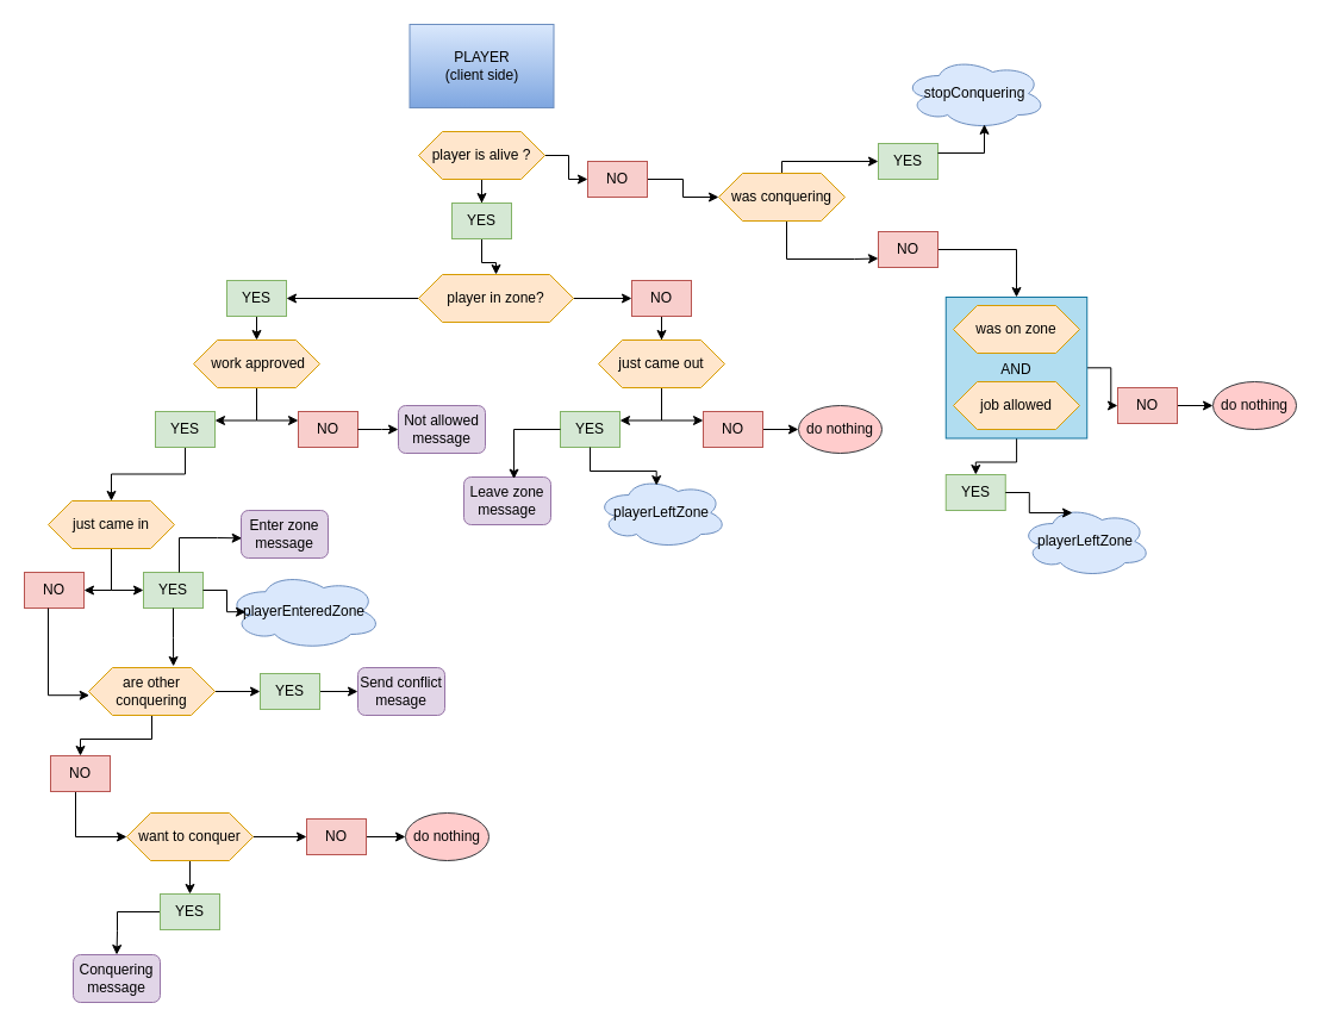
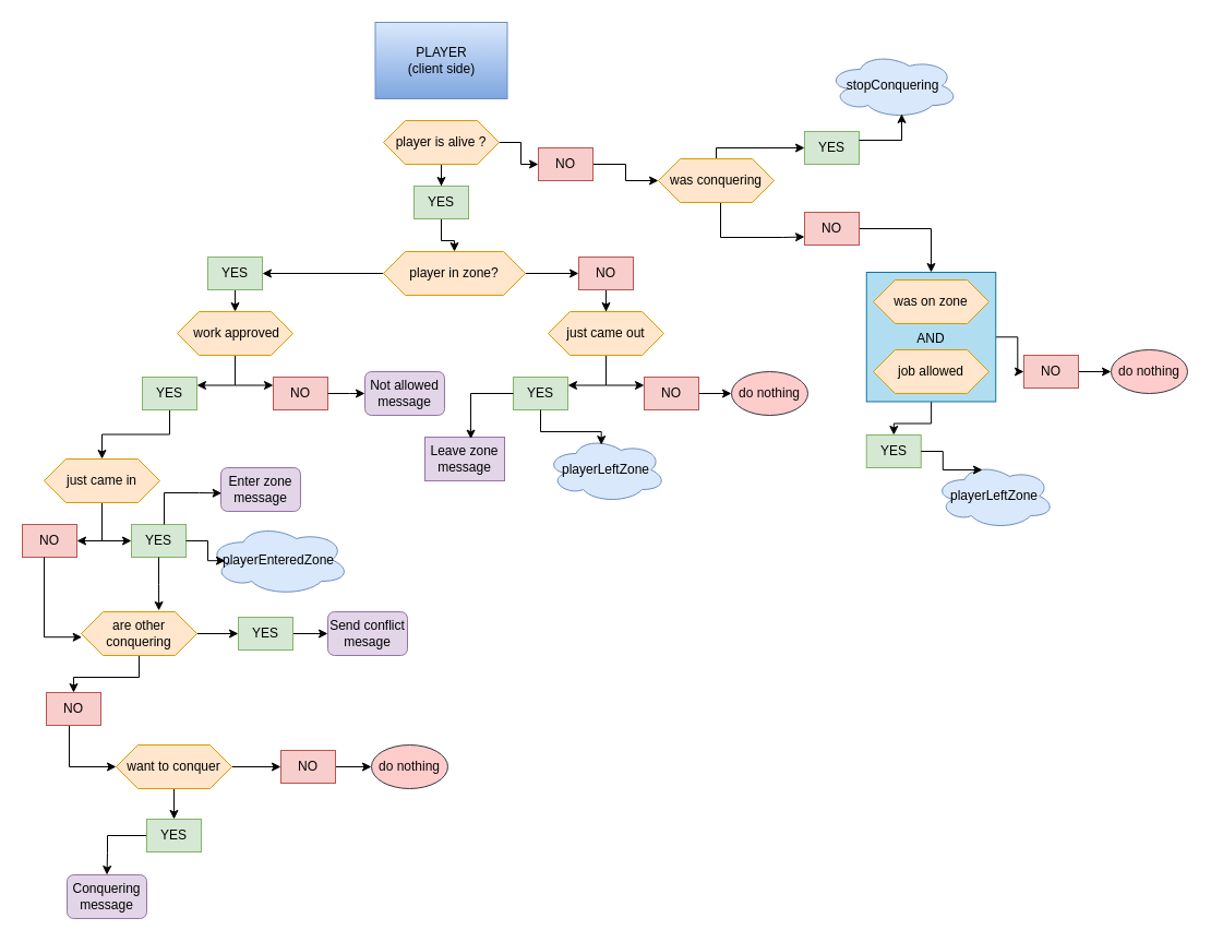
  <mxCell id="0" />
  <mxCell id="1" parent="0" />
  <mxCell id="2" style="edgeStyle=orthogonalEdgeStyle;rounded=0;orthogonalLoop=1;jettySize=auto;html=1;entryX=0;entryY=0.5;entryDx=0;entryDy=0;" edge="1" parent="1" source="4" target="81"><mxGeometry relative="1" as="geometry" /></mxCell>
  <mxCell id="3" style="edgeStyle=orthogonalEdgeStyle;rounded=0;orthogonalLoop=1;jettySize=auto;html=1;" edge="1" parent="1" source="4" target="33"><mxGeometry relative="1" as="geometry" /></mxCell>
  <mxCell id="4" value="" style="whiteSpace=wrap;html=1;aspect=fixed;fillColor=#b1ddf0;strokeColor=#10739e;" vertex="1" parent="1"><mxGeometry x="793.75" y="249" width="118.5" height="118.5" as="geometry" /></mxCell>
  <mxCell id="5" value="PLAYER&lt;div&gt;(client side)&lt;/div&gt;" style="rounded=0;whiteSpace=wrap;html=1;fillColor=#dae8fc;strokeColor=#6c8ebf;gradientColor=#7ea6e0;" vertex="1" parent="1"><mxGeometry x="343.5" width="121" height="70" as="geometry" y="20" /></mxCell>
  <mxCell id="6" style="edgeStyle=orthogonalEdgeStyle;rounded=0;orthogonalLoop=1;jettySize=auto;html=1;entryX=1;entryY=0.5;entryDx=0;entryDy=0;" edge="1" parent="1" source="8" target="10"><mxGeometry relative="1" as="geometry" /></mxCell>
  <mxCell id="7" style="edgeStyle=orthogonalEdgeStyle;rounded=0;orthogonalLoop=1;jettySize=auto;html=1;entryX=0;entryY=0.5;entryDx=0;entryDy=0;" edge="1" parent="1" source="8" target="12"><mxGeometry relative="1" as="geometry" /></mxCell>
  <mxCell id="8" value="player in zone?" style="shape=hexagon;perimeter=hexagonPerimeter2;whiteSpace=wrap;html=1;fixedSize=1;fillColor=#ffe6cc;strokeColor=#d79b00;" vertex="1" parent="1"><mxGeometry x="351" y="230" width="130" height="40" as="geometry" /></mxCell>
  <mxCell id="9" style="edgeStyle=orthogonalEdgeStyle;rounded=0;orthogonalLoop=1;jettySize=auto;html=1;entryX=0.5;entryY=0;entryDx=0;entryDy=0;" edge="1" parent="1" source="10"><mxGeometry relative="1" as="geometry"><mxPoint x="215" y="285" as="targetPoint" /></mxGeometry></mxCell>
  <mxCell id="10" value="YES" style="rounded=0;whiteSpace=wrap;html=1;fillColor=#d5e8d4;strokeColor=#82b366;" vertex="1" parent="1"><mxGeometry x="190" y="235" width="50" height="30" as="geometry" /></mxCell>
  <mxCell id="11" style="edgeStyle=orthogonalEdgeStyle;rounded=0;orthogonalLoop=1;jettySize=auto;html=1;entryX=0.5;entryY=0;entryDx=0;entryDy=0;" edge="1" parent="1" source="12" target="16"><mxGeometry relative="1" as="geometry" /></mxCell>
  <mxCell id="12" value="NO" style="rounded=0;whiteSpace=wrap;html=1;fillColor=#f8cecc;strokeColor=#b85450;" vertex="1" parent="1"><mxGeometry x="530" y="235" width="50" height="30" as="geometry" /></mxCell>
  <mxCell id="13" value="playerLeftZone" style="ellipse;shape=cloud;whiteSpace=wrap;html=1;fillColor=#dae8fc;strokeColor=#6c8ebf;" vertex="1" parent="1"><mxGeometry x="856" y="424" width="110" height="60" as="geometry" /></mxCell>
  <mxCell id="14" style="edgeStyle=orthogonalEdgeStyle;rounded=0;orthogonalLoop=1;jettySize=auto;html=1;entryX=0;entryY=0.25;entryDx=0;entryDy=0;" edge="1" parent="1" source="16" target="18"><mxGeometry relative="1" as="geometry" /></mxCell>
  <mxCell id="15" style="edgeStyle=orthogonalEdgeStyle;rounded=0;orthogonalLoop=1;jettySize=auto;html=1;entryX=1;entryY=0.25;entryDx=0;entryDy=0;" edge="1" parent="1" source="16" target="19"><mxGeometry relative="1" as="geometry" /></mxCell>
  <mxCell id="16" value="just came out" style="shape=hexagon;perimeter=hexagonPerimeter2;whiteSpace=wrap;html=1;fixedSize=1;fillColor=#ffe6cc;strokeColor=#d79b00;" vertex="1" parent="1"><mxGeometry x="502" y="285" width="106" height="40" as="geometry" /></mxCell>
  <mxCell id="17" style="edgeStyle=orthogonalEdgeStyle;rounded=0;orthogonalLoop=1;jettySize=auto;html=1;" edge="1" parent="1" source="18" target="26"><mxGeometry relative="1" as="geometry" /></mxCell>
  <mxCell id="18" value="NO" style="rounded=0;whiteSpace=wrap;html=1;fillColor=#f8cecc;strokeColor=#b85450;" vertex="1" parent="1"><mxGeometry x="590" y="345" width="50" height="30" as="geometry" /></mxCell>
  <mxCell id="19" value="YES" style="rounded=0;whiteSpace=wrap;html=1;fillColor=#d5e8d4;strokeColor=#82b366;" vertex="1" parent="1"><mxGeometry x="470" y="345" width="50" height="30" as="geometry" /></mxCell>
  <mxCell id="20" style="edgeStyle=orthogonalEdgeStyle;rounded=0;orthogonalLoop=1;jettySize=auto;html=1;entryX=0;entryY=0.25;entryDx=0;entryDy=0;" edge="1" parent="1" source="22" target="23"><mxGeometry relative="1" as="geometry" /></mxCell>
  <mxCell id="21" style="edgeStyle=orthogonalEdgeStyle;rounded=0;orthogonalLoop=1;jettySize=auto;html=1;entryX=1;entryY=0.25;entryDx=0;entryDy=0;" edge="1" parent="1" source="22" target="25"><mxGeometry relative="1" as="geometry" /></mxCell>
  <mxCell id="22" value="&amp;nbsp;work approved" style="shape=hexagon;perimeter=hexagonPerimeter2;whiteSpace=wrap;html=1;fixedSize=1;fillColor=#ffe6cc;strokeColor=#d79b00;" vertex="1" parent="1"><mxGeometry x="162" y="285" width="106" height="40" as="geometry" /></mxCell>
  <mxCell id="23" value="NO" style="rounded=0;whiteSpace=wrap;html=1;fillColor=#f8cecc;strokeColor=#b85450;" vertex="1" parent="1"><mxGeometry x="250" y="345" width="50" height="30" as="geometry" /></mxCell>
  <mxCell id="24" style="edgeStyle=orthogonalEdgeStyle;rounded=0;orthogonalLoop=1;jettySize=auto;html=1;entryX=0.5;entryY=0;entryDx=0;entryDy=0;" edge="1" parent="1" source="25" target="37"><mxGeometry relative="1" as="geometry" /></mxCell>
  <mxCell id="25" value="YES" style="rounded=0;whiteSpace=wrap;html=1;fillColor=#d5e8d4;strokeColor=#82b366;" vertex="1" parent="1"><mxGeometry x="130" y="345" width="50" height="30" as="geometry" /></mxCell>
  <mxCell id="26" value="&lt;font color=&quot;#080808&quot;&gt;do nothing&lt;/font&gt;" style="ellipse;whiteSpace=wrap;html=1;fillColor=#ffcccc;strokeColor=#36393d;fillStyle=solid;" vertex="1" parent="1"><mxGeometry x="670" y="340" width="70" height="40" as="geometry" /></mxCell>
  <mxCell id="27" style="edgeStyle=orthogonalEdgeStyle;rounded=0;orthogonalLoop=1;jettySize=auto;html=1;" edge="1" parent="1" source="29" target="31"><mxGeometry relative="1" as="geometry" /></mxCell>
  <mxCell id="28" style="edgeStyle=orthogonalEdgeStyle;rounded=0;orthogonalLoop=1;jettySize=auto;html=1;entryX=0;entryY=0.5;entryDx=0;entryDy=0;" edge="1" parent="1" source="29" target="72"><mxGeometry relative="1" as="geometry" /></mxCell>
  <mxCell id="29" value="player is alive ?" style="shape=hexagon;perimeter=hexagonPerimeter2;whiteSpace=wrap;html=1;fixedSize=1;fillColor=#ffe6cc;strokeColor=#d79b00;" vertex="1" parent="1"><mxGeometry x="351" y="110" width="106" height="40" as="geometry" /></mxCell>
  <mxCell id="30" style="edgeStyle=orthogonalEdgeStyle;rounded=0;orthogonalLoop=1;jettySize=auto;html=1;entryX=0.5;entryY=0;entryDx=0;entryDy=0;" edge="1" parent="1" source="31" target="8"><mxGeometry relative="1" as="geometry" /></mxCell>
  <mxCell id="31" value="YES" style="rounded=0;whiteSpace=wrap;html=1;fillColor=#d5e8d4;strokeColor=#82b366;" vertex="1" parent="1"><mxGeometry x="379" y="170" width="50" height="30" as="geometry" /></mxCell>
  <mxCell id="32" value="was on zone" style="shape=hexagon;perimeter=hexagonPerimeter2;whiteSpace=wrap;html=1;fixedSize=1;fillColor=#ffe6cc;strokeColor=#d79b00;" vertex="1" parent="1"><mxGeometry x="800" y="256" width="106" height="40" as="geometry" /></mxCell>
  <mxCell id="33" value="YES" style="rounded=0;whiteSpace=wrap;html=1;fillColor=#d5e8d4;strokeColor=#82b366;" vertex="1" parent="1"><mxGeometry x="793.75" y="398" width="50" height="30" as="geometry" /></mxCell>
  <mxCell id="34" value="playerLeftZone" style="ellipse;shape=cloud;whiteSpace=wrap;html=1;fillColor=#dae8fc;strokeColor=#6c8ebf;" vertex="1" parent="1"><mxGeometry x="500" y="400" width="110" height="60" as="geometry" /></mxCell>
  <mxCell id="35" style="edgeStyle=orthogonalEdgeStyle;rounded=0;orthogonalLoop=1;jettySize=auto;html=1;entryX=0;entryY=0.5;entryDx=0;entryDy=0;" edge="1" parent="1" source="37" target="39"><mxGeometry relative="1" as="geometry" /></mxCell>
  <mxCell id="36" style="edgeStyle=orthogonalEdgeStyle;rounded=0;orthogonalLoop=1;jettySize=auto;html=1;entryX=1;entryY=0.5;entryDx=0;entryDy=0;" edge="1" parent="1" source="37" target="40"><mxGeometry relative="1" as="geometry" /></mxCell>
  <mxCell id="37" value="just came in" style="shape=hexagon;perimeter=hexagonPerimeter2;whiteSpace=wrap;html=1;fixedSize=1;fillColor=#ffe6cc;strokeColor=#d79b00;" vertex="1" parent="1"><mxGeometry x="40" y="420" width="106" height="40" as="geometry" /></mxCell>
  <mxCell id="38" style="edgeStyle=orthogonalEdgeStyle;rounded=0;orthogonalLoop=1;jettySize=auto;html=1;entryX=0.461;entryY=0.118;entryDx=0;entryDy=0;entryPerimeter=0;" edge="1" parent="1" source="19" target="34"><mxGeometry relative="1" as="geometry"><Array as="points"><mxPoint x="495" y="395" /><mxPoint x="551" y="395" /></Array></mxGeometry></mxCell>
  <mxCell id="39" value="YES" style="rounded=0;whiteSpace=wrap;html=1;fillColor=#d5e8d4;strokeColor=#82b366;" vertex="1" parent="1"><mxGeometry x="120" y="480" width="50" height="30" as="geometry" /></mxCell>
  <mxCell id="40" value="NO" style="rounded=0;whiteSpace=wrap;html=1;fillColor=#f8cecc;strokeColor=#b85450;" vertex="1" parent="1"><mxGeometry x="20" y="480" width="50" height="30" as="geometry" /></mxCell>
  <mxCell id="41" value="playerEnteredZone" style="ellipse;shape=cloud;whiteSpace=wrap;html=1;fillColor=#dae8fc;strokeColor=#6c8ebf;" vertex="1" parent="1"><mxGeometry x="190" y="480" width="130" height="65" as="geometry" /></mxCell>
  <mxCell id="42" style="edgeStyle=orthogonalEdgeStyle;rounded=0;orthogonalLoop=1;jettySize=auto;html=1;entryX=0.123;entryY=0.51;entryDx=0;entryDy=0;entryPerimeter=0;" edge="1" parent="1" source="39" target="41"><mxGeometry relative="1" as="geometry" /></mxCell>
  <mxCell id="43" style="edgeStyle=orthogonalEdgeStyle;rounded=0;orthogonalLoop=1;jettySize=auto;html=1;entryX=0;entryY=0;entryDx=0;entryDy=20;entryPerimeter=0;" edge="1" parent="1" source="23"><mxGeometry relative="1" as="geometry"><mxPoint x="334" y="360" as="targetPoint" /></mxGeometry></mxCell>
  <mxCell id="44" style="edgeStyle=orthogonalEdgeStyle;rounded=0;orthogonalLoop=1;jettySize=auto;html=1;entryX=0.5;entryY=0;entryDx=0;entryDy=0;" edge="1" parent="1" source="46" target="50"><mxGeometry relative="1" as="geometry" /></mxCell>
  <mxCell id="45" style="edgeStyle=orthogonalEdgeStyle;rounded=0;orthogonalLoop=1;jettySize=auto;html=1;" edge="1" parent="1" source="46" target="53"><mxGeometry relative="1" as="geometry" /></mxCell>
  <mxCell id="46" value="are other conquering" style="shape=hexagon;perimeter=hexagonPerimeter2;whiteSpace=wrap;html=1;fixedSize=1;fillColor=#ffe6cc;strokeColor=#d79b00;" vertex="1" parent="1"><mxGeometry x="74" y="560" width="106" height="40" as="geometry" /></mxCell>
  <mxCell id="47" style="edgeStyle=orthogonalEdgeStyle;rounded=0;orthogonalLoop=1;jettySize=auto;html=1;entryX=0.006;entryY=0.58;entryDx=0;entryDy=0;entryPerimeter=0;" edge="1" parent="1" source="40" target="46"><mxGeometry relative="1" as="geometry"><Array as="points"><mxPoint x="40" y="583" /></Array></mxGeometry></mxCell>
  <mxCell id="48" style="edgeStyle=orthogonalEdgeStyle;rounded=0;orthogonalLoop=1;jettySize=auto;html=1;entryX=0.671;entryY=-0.027;entryDx=0;entryDy=0;entryPerimeter=0;" edge="1" parent="1" source="39" target="46"><mxGeometry relative="1" as="geometry" /></mxCell>
  <mxCell id="49" style="edgeStyle=orthogonalEdgeStyle;rounded=0;orthogonalLoop=1;jettySize=auto;html=1;entryX=0;entryY=0.5;entryDx=0;entryDy=0;" edge="1" parent="1" source="50" target="57"><mxGeometry relative="1" as="geometry"><Array as="points"><mxPoint x="63" y="702" /></Array></mxGeometry></mxCell>
  <mxCell id="50" value="NO" style="rounded=0;whiteSpace=wrap;html=1;fillColor=#f8cecc;strokeColor=#b85450;" vertex="1" parent="1"><mxGeometry x="42" y="634" width="50" height="30" as="geometry" /></mxCell>
  <mxCell id="51" value="Not allowed message" style="rounded=1;whiteSpace=wrap;html=1;fillColor=#e1d5e7;strokeColor=#9673a6;" vertex="1" parent="1"><mxGeometry x="334" y="340" width="73" height="40" as="geometry" /></mxCell>
  <mxCell id="52" style="edgeStyle=orthogonalEdgeStyle;rounded=0;orthogonalLoop=1;jettySize=auto;html=1;" edge="1" parent="1" source="53" target="54"><mxGeometry relative="1" as="geometry" /></mxCell>
  <mxCell id="53" value="YES" style="rounded=0;whiteSpace=wrap;html=1;fillColor=#d5e8d4;strokeColor=#82b366;" vertex="1" parent="1"><mxGeometry x="218" y="565" width="50" height="30" as="geometry" /></mxCell>
  <mxCell id="54" value="Send conflict mesage" style="rounded=1;whiteSpace=wrap;html=1;fillColor=#e1d5e7;strokeColor=#9673a6;" vertex="1" parent="1"><mxGeometry x="300" y="560" width="73" height="40" as="geometry" /></mxCell>
  <mxCell id="55" style="edgeStyle=orthogonalEdgeStyle;rounded=0;orthogonalLoop=1;jettySize=auto;html=1;entryX=0.5;entryY=0;entryDx=0;entryDy=0;" edge="1" parent="1" source="57" target="59"><mxGeometry relative="1" as="geometry" /></mxCell>
  <mxCell id="56" style="edgeStyle=orthogonalEdgeStyle;rounded=0;orthogonalLoop=1;jettySize=auto;html=1;" edge="1" parent="1" source="57" target="61"><mxGeometry relative="1" as="geometry" /></mxCell>
  <mxCell id="57" value="want to conquer" style="shape=hexagon;perimeter=hexagonPerimeter2;whiteSpace=wrap;html=1;fixedSize=1;fillColor=#ffe6cc;strokeColor=#d79b00;" vertex="1" parent="1"><mxGeometry x="106" y="682" width="106" height="40" as="geometry" /></mxCell>
  <mxCell id="58" style="edgeStyle=orthogonalEdgeStyle;rounded=0;orthogonalLoop=1;jettySize=auto;html=1;entryX=0.5;entryY=0;entryDx=0;entryDy=0;" edge="1" parent="1" source="59" target="67"><mxGeometry relative="1" as="geometry"><Array as="points"><mxPoint x="98" y="765" /><mxPoint x="98" y="781" /><mxPoint x="98" y="781" /></Array></mxGeometry></mxCell>
  <mxCell id="59" value="YES" style="rounded=0;whiteSpace=wrap;html=1;fillColor=#d5e8d4;strokeColor=#82b366;" vertex="1" parent="1"><mxGeometry x="134" y="750" width="50" height="30" as="geometry" /></mxCell>
  <mxCell id="60" style="edgeStyle=orthogonalEdgeStyle;rounded=0;orthogonalLoop=1;jettySize=auto;html=1;" edge="1" parent="1" source="61" target="62"><mxGeometry relative="1" as="geometry" /></mxCell>
  <mxCell id="61" value="NO" style="rounded=0;whiteSpace=wrap;html=1;fillColor=#f8cecc;strokeColor=#b85450;" vertex="1" parent="1"><mxGeometry x="257" y="687" width="50" height="30" as="geometry" /></mxCell>
  <mxCell id="62" value="&lt;font color=&quot;#080808&quot;&gt;do nothing&lt;/font&gt;" style="ellipse;whiteSpace=wrap;html=1;fillColor=#ffcccc;strokeColor=#36393d;fillStyle=solid;" vertex="1" parent="1"><mxGeometry x="340" y="682" width="70" height="40" as="geometry" /></mxCell>
- <mxCell id="63" value="Leave zone message" style="rounded=1;whiteSpace=wrap;html=1;fillColor=#e1d5e7;strokeColor=#9673a6;" vertex="1" parent="1"><mxGeometry x="389" y="400" width="73" height="40" as="geometry" /></mxCell>
+ <mxCell id="63" value="Leave zone message" style="whiteSpace=wrap;html=1;fillColor=#e1d5e7;strokeColor=#9673a6;rounded=0;" vertex="1" parent="1"><mxGeometry x="389" y="400" width="73" height="40" as="geometry" /></mxCell>
  <mxCell id="64" style="edgeStyle=orthogonalEdgeStyle;rounded=0;orthogonalLoop=1;jettySize=auto;html=1;entryX=0.576;entryY=0.041;entryDx=0;entryDy=0;entryPerimeter=0;" edge="1" parent="1" source="19" target="63"><mxGeometry relative="1" as="geometry" /></mxCell>
  <mxCell id="65" value="Enter zone message" style="rounded=1;whiteSpace=wrap;html=1;fillColor=#e1d5e7;strokeColor=#9673a6;" vertex="1" parent="1"><mxGeometry x="202" y="428" width="73" height="40" as="geometry" /></mxCell>
  <mxCell id="66" style="edgeStyle=orthogonalEdgeStyle;rounded=0;orthogonalLoop=1;jettySize=auto;html=1;entryX=0.009;entryY=0.583;entryDx=0;entryDy=0;entryPerimeter=0;" edge="1" parent="1" source="39" target="65"><mxGeometry relative="1" as="geometry"><Array as="points"><mxPoint x="150" y="451" /><mxPoint x="182" y="451" /></Array></mxGeometry></mxCell>
  <mxCell id="67" value="Conquering message" style="rounded=1;whiteSpace=wrap;html=1;fillColor=#e1d5e7;strokeColor=#9673a6;" vertex="1" parent="1"><mxGeometry x="61" y="801" width="73" height="40" as="geometry" /></mxCell>
  <mxCell id="68" style="edgeStyle=orthogonalEdgeStyle;rounded=0;orthogonalLoop=1;jettySize=auto;html=1;entryX=0;entryY=0.75;entryDx=0;entryDy=0;" edge="1" parent="1" source="70" target="75"><mxGeometry relative="1" as="geometry"><Array as="points"><mxPoint x="660" y="217" /><mxPoint x="717" y="217" /></Array></mxGeometry></mxCell>
  <mxCell id="69" style="edgeStyle=orthogonalEdgeStyle;rounded=0;orthogonalLoop=1;jettySize=auto;html=1;entryX=0;entryY=0.5;entryDx=0;entryDy=0;" edge="1" parent="1" source="70" target="73"><mxGeometry relative="1" as="geometry"><Array as="points"><mxPoint x="656" y="135" /></Array></mxGeometry></mxCell>
  <mxCell id="70" value="was conquering" style="shape=hexagon;perimeter=hexagonPerimeter2;whiteSpace=wrap;html=1;fixedSize=1;fillColor=#ffe6cc;strokeColor=#d79b00;" vertex="1" parent="1"><mxGeometry x="603" y="145" width="106" height="40" as="geometry" /></mxCell>
  <mxCell id="71" style="edgeStyle=orthogonalEdgeStyle;rounded=0;orthogonalLoop=1;jettySize=auto;html=1;entryX=0;entryY=0.5;entryDx=0;entryDy=0;" edge="1" parent="1" source="72" target="70"><mxGeometry relative="1" as="geometry" /></mxCell>
  <mxCell id="72" value="NO" style="rounded=0;whiteSpace=wrap;html=1;fillColor=#f8cecc;strokeColor=#b85450;" vertex="1" parent="1"><mxGeometry x="493" y="135" width="50" height="30" as="geometry" /></mxCell>
  <mxCell id="73" value="YES" style="rounded=0;whiteSpace=wrap;html=1;fillColor=#d5e8d4;strokeColor=#82b366;" vertex="1" parent="1"><mxGeometry x="737" y="120" width="50" height="30" as="geometry" /></mxCell>
  <mxCell id="74" style="edgeStyle=orthogonalEdgeStyle;rounded=0;orthogonalLoop=1;jettySize=auto;html=1;entryX=0.5;entryY=0;entryDx=0;entryDy=0;" edge="1" parent="1" source="75" target="4"><mxGeometry relative="1" as="geometry" /></mxCell>
  <mxCell id="75" value="NO" style="rounded=0;whiteSpace=wrap;html=1;fillColor=#f8cecc;strokeColor=#b85450;" vertex="1" parent="1"><mxGeometry x="737" y="194" width="50" height="30" as="geometry" /></mxCell>
  <mxCell id="76" value="stopConquering" style="ellipse;shape=cloud;whiteSpace=wrap;html=1;fillColor=#dae8fc;strokeColor=#6c8ebf;" vertex="1" parent="1"><mxGeometry x="758" y="48" width="120" height="60" as="geometry" /></mxCell>
  <mxCell id="77" style="edgeStyle=orthogonalEdgeStyle;rounded=0;orthogonalLoop=1;jettySize=auto;html=1;entryX=0.567;entryY=0.932;entryDx=0;entryDy=0;entryPerimeter=0;" edge="1" parent="1" source="73" target="76"><mxGeometry relative="1" as="geometry"><Array as="points"><mxPoint x="826" y="128" /></Array></mxGeometry></mxCell>
  <mxCell id="78" value="job allowed" style="shape=hexagon;perimeter=hexagonPerimeter2;whiteSpace=wrap;html=1;fixedSize=1;fillColor=#ffe6cc;strokeColor=#d79b00;" vertex="1" parent="1"><mxGeometry x="800" y="320" width="106" height="40" as="geometry" /></mxCell>
  <mxCell id="79" value="AND" style="text;html=1;align=center;verticalAlign=middle;whiteSpace=wrap;rounded=0;" vertex="1" parent="1"><mxGeometry x="823" y="295" width="60" height="30" as="geometry" /></mxCell>
  <mxCell id="80" style="edgeStyle=orthogonalEdgeStyle;rounded=0;orthogonalLoop=1;jettySize=auto;html=1;" edge="1" parent="1" source="81" target="82"><mxGeometry relative="1" as="geometry" /></mxCell>
  <mxCell id="81" value="NO" style="rounded=0;whiteSpace=wrap;html=1;fillColor=#f8cecc;strokeColor=#b85450;" vertex="1" parent="1"><mxGeometry x="938" y="325" width="50" height="30" as="geometry" /></mxCell>
  <mxCell id="82" value="&lt;font color=&quot;#080808&quot;&gt;do nothing&lt;/font&gt;" style="ellipse;whiteSpace=wrap;html=1;fillColor=#ffcccc;strokeColor=#36393d;fillStyle=solid;" vertex="1" parent="1"><mxGeometry x="1018" y="320" width="70" height="40" as="geometry" /></mxCell>
  <mxCell id="83" style="edgeStyle=orthogonalEdgeStyle;rounded=0;orthogonalLoop=1;jettySize=auto;html=1;entryX=0.4;entryY=0.1;entryDx=0;entryDy=0;entryPerimeter=0;" edge="1" parent="1" source="33" target="13"><mxGeometry relative="1" as="geometry" /></mxCell>
